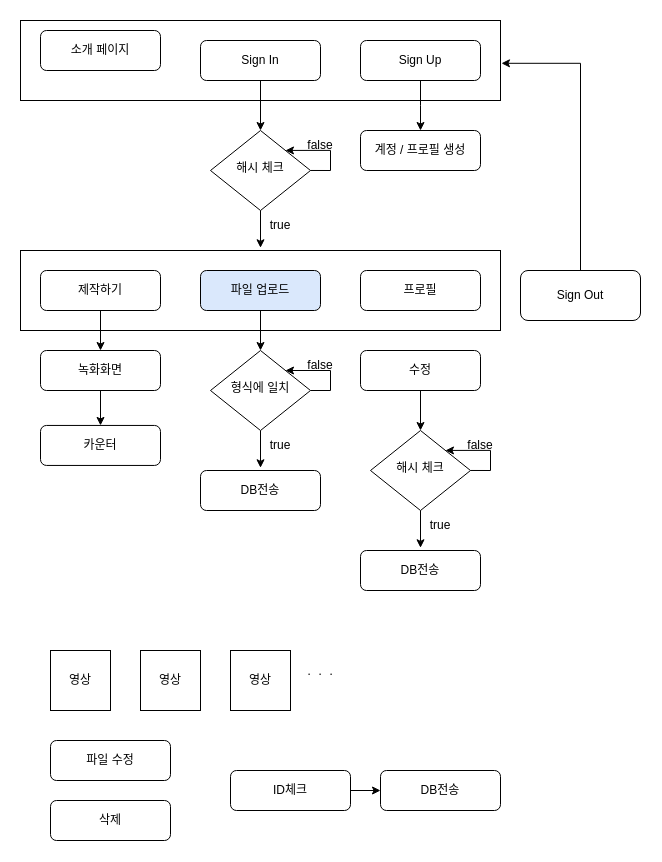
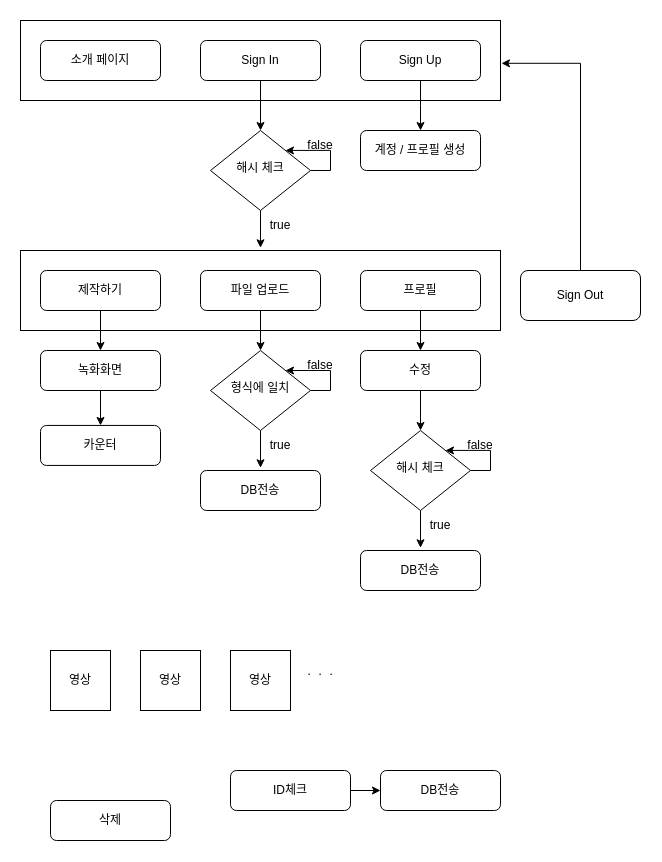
  <mxCell id="0" />
  <mxCell id="1" parent="0" />
  <mxCell id="2" value="" style="rounded=0;whiteSpace=wrap;html=1;" vertex="1" parent="1"><mxGeometry x="20" y="250" width="480" height="80" as="geometry" /></mxCell>
  <mxCell id="3" value="" style="rounded=0;whiteSpace=wrap;html=1;" vertex="1" parent="1"><mxGeometry x="20" y="20" width="480" height="80" as="geometry" /></mxCell>
- <mxCell id="4" value="소개 페이지" style="rounded=1;whiteSpace=wrap;html=1;fontSize=12;glass=0;strokeWidth=1;shadow=0;" vertex="1" parent="1"><mxGeometry x="40" y="30" width="120" height="40" as="geometry" /></mxCell>
+ <mxCell id="4" value="소개 페이지" style="rounded=1;whiteSpace=wrap;html=1;fontSize=12;glass=0;strokeWidth=1;shadow=0;" vertex="1" parent="1"><mxGeometry x="40" y="40" width="120" height="40" as="geometry" /></mxCell>
  <mxCell id="5" style="edgeStyle=orthogonalEdgeStyle;rounded=0;orthogonalLoop=1;jettySize=auto;html=1;entryX=0.5;entryY=0;entryDx=0;entryDy=0;" edge="1" parent="1" source="6" target="27"><mxGeometry relative="1" as="geometry" /></mxCell>
  <mxCell id="6" value="Sign In" style="rounded=1;whiteSpace=wrap;html=1;fontSize=12;glass=0;strokeWidth=1;shadow=0;" vertex="1" parent="1"><mxGeometry x="200" y="40" width="120" height="40" as="geometry" /></mxCell>
  <mxCell id="7" style="edgeStyle=orthogonalEdgeStyle;rounded=0;orthogonalLoop=1;jettySize=auto;html=1;entryX=0.5;entryY=0;entryDx=0;entryDy=0;" edge="1" parent="1" source="8" target="22"><mxGeometry relative="1" as="geometry" /></mxCell>
  <mxCell id="8" value="제작하기" style="rounded=1;whiteSpace=wrap;html=1;fontSize=12;glass=0;strokeWidth=1;shadow=0;" vertex="1" parent="1"><mxGeometry x="40" y="270" width="120" height="40" as="geometry" /></mxCell>
  <mxCell id="9" style="edgeStyle=orthogonalEdgeStyle;rounded=0;orthogonalLoop=1;jettySize=auto;html=1;entryX=0.5;entryY=0;entryDx=0;entryDy=0;" edge="1" parent="1" source="10"><mxGeometry relative="1" as="geometry"><mxPoint x="260" y="350" as="targetPoint" /></mxGeometry></mxCell>
- <mxCell id="10" value="파일 업로드" style="rounded=1;whiteSpace=wrap;html=1;fontSize=12;glass=0;strokeWidth=1;shadow=0;fillColor=#dae8fc;" vertex="1" parent="1"><mxGeometry x="200" y="270" width="120" height="40" as="geometry" /></mxCell>
+ <mxCell id="10" value="파일 업로드" style="rounded=1;whiteSpace=wrap;html=1;fontSize=12;glass=0;strokeWidth=1;shadow=0;" vertex="1" parent="1"><mxGeometry x="200" y="270" width="120" height="40" as="geometry" /></mxCell>
  <mxCell id="11" style="edgeStyle=orthogonalEdgeStyle;rounded=0;orthogonalLoop=1;jettySize=auto;html=1;entryX=0.5;entryY=-0.068;entryDx=0;entryDy=0;entryPerimeter=0;" edge="1" parent="1" source="13" target="28"><mxGeometry relative="1" as="geometry" /></mxCell>
  <mxCell id="12" style="edgeStyle=orthogonalEdgeStyle;rounded=0;orthogonalLoop=1;jettySize=auto;html=1;entryX=1;entryY=0;entryDx=0;entryDy=0;" edge="1" parent="1" source="13" target="13"><mxGeometry relative="1" as="geometry"><mxPoint x="320" y="360" as="targetPoint" /><Array as="points"><mxPoint x="330" y="390" /><mxPoint x="330" y="370" /></Array></mxGeometry></mxCell>
  <mxCell id="13" value="형식에 일치" style="rhombus;whiteSpace=wrap;html=1;shadow=0;fontFamily=Helvetica;fontSize=12;align=center;strokeWidth=1;spacing=6;spacingTop=-4;" vertex="1" parent="1"><mxGeometry x="210" y="350" width="100" height="80" as="geometry" /></mxCell>
  <mxCell id="14" style="edgeStyle=orthogonalEdgeStyle;rounded=0;orthogonalLoop=1;jettySize=auto;html=1;" edge="1" parent="1" source="15"><mxGeometry relative="1" as="geometry"><mxPoint x="420" y="130" as="targetPoint" /></mxGeometry></mxCell>
  <mxCell id="15" value="Sign Up" style="rounded=1;whiteSpace=wrap;html=1;fontSize=12;glass=0;strokeWidth=1;shadow=0;" vertex="1" parent="1"><mxGeometry x="360" y="40" width="120" height="40" as="geometry" /></mxCell>
  <mxCell id="16" value="계정 / 프로필 생성" style="rounded=1;whiteSpace=wrap;html=1;fontSize=12;glass=0;strokeWidth=1;shadow=0;" vertex="1" parent="1"><mxGeometry x="360" y="130" width="120" height="40" as="geometry" /></mxCell>
  <mxCell id="17" value="영상" style="whiteSpace=wrap;html=1;aspect=fixed;" vertex="1" parent="1"><mxGeometry x="50" y="650" width="60" height="60" as="geometry" /></mxCell>
  <mxCell id="18" value="&lt;span&gt;영상&lt;/span&gt;" style="whiteSpace=wrap;html=1;aspect=fixed;" vertex="1" parent="1"><mxGeometry x="140" y="650" width="60" height="60" as="geometry" /></mxCell>
  <mxCell id="19" value="&lt;span&gt;영상&lt;/span&gt;" style="whiteSpace=wrap;html=1;aspect=fixed;" vertex="1" parent="1"><mxGeometry x="230" y="650" width="60" height="60" as="geometry" /></mxCell>
  <mxCell id="20" value="ㆍㆍㆍ" style="text;html=1;strokeColor=none;fillColor=none;align=center;verticalAlign=middle;whiteSpace=wrap;rounded=0;" vertex="1" parent="1"><mxGeometry x="290" y="660" width="60" height="30" as="geometry" /></mxCell>
  <mxCell id="21" style="edgeStyle=orthogonalEdgeStyle;rounded=0;orthogonalLoop=1;jettySize=auto;html=1;entryX=0.5;entryY=0;entryDx=0;entryDy=0;" edge="1" parent="1" source="22" target="43"><mxGeometry relative="1" as="geometry" /></mxCell>
  <mxCell id="22" value="녹화화면" style="rounded=1;whiteSpace=wrap;html=1;fontSize=12;glass=0;strokeWidth=1;shadow=0;" vertex="1" parent="1"><mxGeometry x="40" y="350" width="120" height="40" as="geometry" /></mxCell>
  <mxCell id="23" style="edgeStyle=orthogonalEdgeStyle;rounded=0;orthogonalLoop=1;jettySize=auto;html=1;entryX=1.002;entryY=0.535;entryDx=0;entryDy=0;entryPerimeter=0;" edge="1" parent="1" source="24" target="3"><mxGeometry relative="1" as="geometry"><mxPoint x="580" y="30" as="targetPoint" /><Array as="points"><mxPoint x="580" y="63" /><mxPoint x="501" y="63" /></Array></mxGeometry></mxCell>
  <mxCell id="24" value="Sign Out" style="rounded=1;whiteSpace=wrap;html=1;fontSize=12;glass=0;strokeWidth=1;shadow=0;" vertex="1" parent="1"><mxGeometry x="520" y="270" width="120" height="50" as="geometry" /></mxCell>
+ <mxCell id="25" style="edgeStyle=orthogonalEdgeStyle;rounded=0;orthogonalLoop=1;jettySize=auto;html=1;entryX=0.5;entryY=0;entryDx=0;entryDy=0;" edge="1" parent="1" source="26" target="41"><mxGeometry relative="1" as="geometry" /></mxCell>
  <mxCell id="26" value="프로필" style="rounded=1;whiteSpace=wrap;html=1;fontSize=12;glass=0;strokeWidth=1;shadow=0;" vertex="1" parent="1"><mxGeometry x="360" y="270" width="120" height="40" as="geometry" /></mxCell>
  <mxCell id="27" value="해시 체크" style="rhombus;whiteSpace=wrap;html=1;shadow=0;fontFamily=Helvetica;fontSize=12;align=center;strokeWidth=1;spacing=6;spacingTop=-4;" vertex="1" parent="1"><mxGeometry x="210" y="130" width="100" height="80" as="geometry" /></mxCell>
  <mxCell id="28" value="DB전송" style="rounded=1;whiteSpace=wrap;html=1;fontSize=12;glass=0;strokeWidth=1;shadow=0;" vertex="1" parent="1"><mxGeometry x="200" y="470" width="120" height="40" as="geometry" /></mxCell>
  <mxCell id="29" value="true" style="text;html=1;strokeColor=none;fillColor=none;align=center;verticalAlign=middle;whiteSpace=wrap;rounded=0;" vertex="1" parent="1"><mxGeometry x="270" y="440" width="20" height="10" as="geometry" /></mxCell>
  <mxCell id="30" value="false" style="text;html=1;strokeColor=none;fillColor=none;align=center;verticalAlign=middle;whiteSpace=wrap;rounded=0;" vertex="1" parent="1"><mxGeometry x="310" y="360" width="20" height="10" as="geometry" /></mxCell>
  <mxCell id="31" value="true" style="text;html=1;strokeColor=none;fillColor=none;align=center;verticalAlign=middle;whiteSpace=wrap;rounded=0;" vertex="1" parent="1"><mxGeometry x="270" y="220" width="20" height="10" as="geometry" /></mxCell>
  <mxCell id="32" style="edgeStyle=orthogonalEdgeStyle;rounded=0;orthogonalLoop=1;jettySize=auto;html=1;entryX=0.5;entryY=-0.068;entryDx=0;entryDy=0;entryPerimeter=0;" edge="1" parent="1"><mxGeometry relative="1" as="geometry"><mxPoint x="260" y="210" as="sourcePoint" /><mxPoint x="260" y="247.28" as="targetPoint" /></mxGeometry></mxCell>
  <mxCell id="33" style="edgeStyle=orthogonalEdgeStyle;rounded=0;orthogonalLoop=1;jettySize=auto;html=1;entryX=1;entryY=0;entryDx=0;entryDy=0;" edge="1" parent="1"><mxGeometry relative="1" as="geometry"><mxPoint x="284.97" y="149.94" as="targetPoint" /><mxPoint x="309.927" y="169.974" as="sourcePoint" /><Array as="points"><mxPoint x="329.97" y="169.94" /><mxPoint x="329.97" y="149.94" /></Array></mxGeometry></mxCell>
  <mxCell id="34" value="false" style="text;html=1;strokeColor=none;fillColor=none;align=center;verticalAlign=middle;whiteSpace=wrap;rounded=0;" vertex="1" parent="1"><mxGeometry x="309.97" y="139.94" width="20" height="10" as="geometry" /></mxCell>
  <mxCell id="35" value="해시 체크" style="rhombus;whiteSpace=wrap;html=1;shadow=0;fontFamily=Helvetica;fontSize=12;align=center;strokeWidth=1;spacing=6;spacingTop=-4;" vertex="1" parent="1"><mxGeometry x="370" y="430" width="100" height="80" as="geometry" /></mxCell>
  <mxCell id="36" value="true" style="text;html=1;strokeColor=none;fillColor=none;align=center;verticalAlign=middle;whiteSpace=wrap;rounded=0;" vertex="1" parent="1"><mxGeometry x="430" y="520" width="20" height="10" as="geometry" /></mxCell>
  <mxCell id="37" style="edgeStyle=orthogonalEdgeStyle;rounded=0;orthogonalLoop=1;jettySize=auto;html=1;entryX=0.5;entryY=-0.068;entryDx=0;entryDy=0;entryPerimeter=0;" edge="1" parent="1"><mxGeometry relative="1" as="geometry"><mxPoint x="420" y="510" as="sourcePoint" /><mxPoint x="420" y="547.28" as="targetPoint" /></mxGeometry></mxCell>
  <mxCell id="38" style="edgeStyle=orthogonalEdgeStyle;rounded=0;orthogonalLoop=1;jettySize=auto;html=1;entryX=1;entryY=0;entryDx=0;entryDy=0;" edge="1" parent="1"><mxGeometry relative="1" as="geometry"><mxPoint x="444.97" y="449.94" as="targetPoint" /><mxPoint x="469.927" y="469.974" as="sourcePoint" /><Array as="points"><mxPoint x="489.97" y="469.94" /><mxPoint x="489.97" y="449.94" /></Array></mxGeometry></mxCell>
  <mxCell id="39" value="false" style="text;html=1;strokeColor=none;fillColor=none;align=center;verticalAlign=middle;whiteSpace=wrap;rounded=0;" vertex="1" parent="1"><mxGeometry x="469.97" y="439.94" width="20" height="10" as="geometry" /></mxCell>
  <mxCell id="40" style="edgeStyle=orthogonalEdgeStyle;rounded=0;orthogonalLoop=1;jettySize=auto;html=1;entryX=0.5;entryY=0;entryDx=0;entryDy=0;" edge="1" parent="1" source="41" target="35"><mxGeometry relative="1" as="geometry" /></mxCell>
  <mxCell id="41" value="수정" style="rounded=1;whiteSpace=wrap;html=1;fontSize=12;glass=0;strokeWidth=1;shadow=0;" vertex="1" parent="1"><mxGeometry x="360" y="350" width="120" height="40" as="geometry" /></mxCell>
  <mxCell id="42" value="DB전송" style="rounded=1;whiteSpace=wrap;html=1;fontSize=12;glass=0;strokeWidth=1;shadow=0;" vertex="1" parent="1"><mxGeometry x="360" y="550" width="120" height="40" as="geometry" /></mxCell>
  <mxCell id="43" value="카운터" style="rounded=1;whiteSpace=wrap;html=1;fontSize=12;glass=0;strokeWidth=1;shadow=0;" vertex="1" parent="1"><mxGeometry x="40" y="424.94" width="120" height="40" as="geometry" /></mxCell>
- <mxCell id="44" value="파일 수정" style="rounded=1;whiteSpace=wrap;html=1;fontSize=12;glass=0;strokeWidth=1;shadow=0;" vertex="1" parent="1"><mxGeometry x="50" y="740" width="120" height="40" as="geometry" /></mxCell>
  <mxCell id="45" value="삭제" style="rounded=1;whiteSpace=wrap;html=1;fontSize=12;glass=0;strokeWidth=1;shadow=0;" vertex="1" parent="1"><mxGeometry x="50" y="800" width="120" height="40" as="geometry" /></mxCell>
  <mxCell id="46" style="edgeStyle=orthogonalEdgeStyle;rounded=0;orthogonalLoop=1;jettySize=auto;html=1;entryX=0;entryY=0.5;entryDx=0;entryDy=0;" edge="1" parent="1" source="47" target="48"><mxGeometry relative="1" as="geometry" /></mxCell>
  <mxCell id="47" value="ID체크" style="rounded=1;whiteSpace=wrap;html=1;fontSize=12;glass=0;strokeWidth=1;shadow=0;" vertex="1" parent="1"><mxGeometry x="230" y="770" width="120" height="40" as="geometry" /></mxCell>
  <mxCell id="48" value="DB전송" style="rounded=1;whiteSpace=wrap;html=1;fontSize=12;glass=0;strokeWidth=1;shadow=0;" vertex="1" parent="1"><mxGeometry x="380" y="770" width="120" height="40" as="geometry" /></mxCell>
